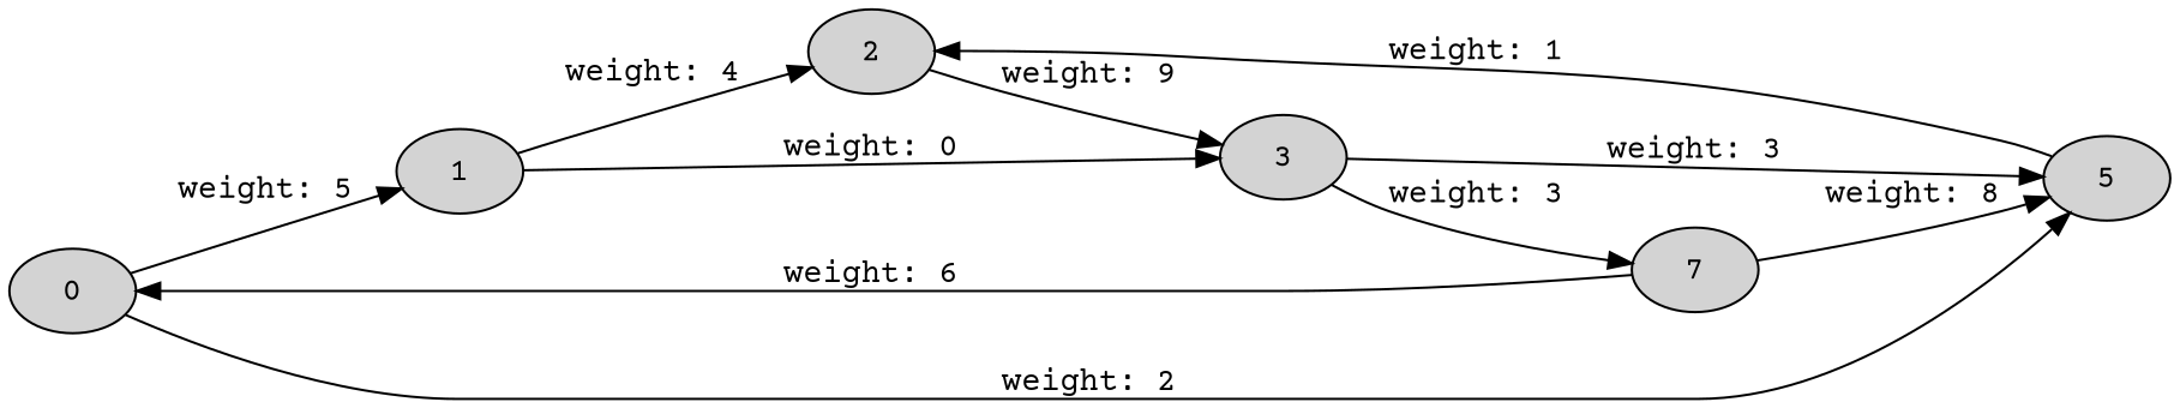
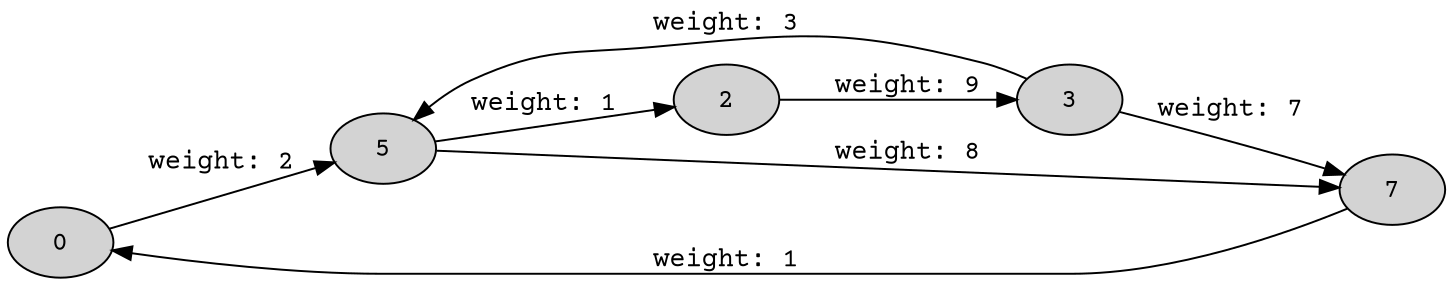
  digraph {
    fontname="Courier Prime"
    rankdir=LR
    node [fontname="Courier Prime" style=filled]
    edge [fontname="Courier Prime"]
    0
-   1
    5
    2
    3
    n6 [label=7]
-   0 -> 1 [label="weight: 5"]
    0 -> 5 [label="weight: 2"]
-   1 -> 2 [label="weight: 4"]
-   1 -> 3 [label="weight: 0"]
    5 -> 2 [label="weight: 1"]
-   n6 -> 5 [label="weight: 8"]
+   5 -> n6 [label="weight: 8"]
    2 -> 3 [label="weight: 9"]
    3 -> 5 [label="weight: 3"]
-   3 -> n6 [label="weight: 3"]
-   n6 -> 0 [label="weight: 6"]
+   3 -> n6 [label="weight: 7"]
+   n6 -> 0 [label="weight: 1"]
  }
